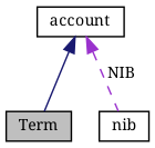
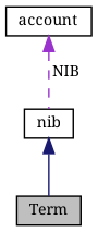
  digraph {
    fontname="Noto Serif"
    node [color=black fillcolor=white fontname="Noto Serif" fontsize=10 shape=record style=filled]
    edge [dir=back fontname="Noto Serif" fontsize=10 labelfontname=Helvetica labelfontsize=10]
    n1 [fillcolor=grey75 fontcolor=black height=0.2 label=Term width=0.4]
    n2 [height=0.2 label=account width=0.4]
    n3 [height=0.2 label=nib width=0.4]
-   n2 -> n1 [color=midnightblue style=solid]
+   n3 -> n1 [color=midnightblue style=solid]
    n2 -> n3 [color=darkorchid3 label=" NIB" style=dashed]
  }
